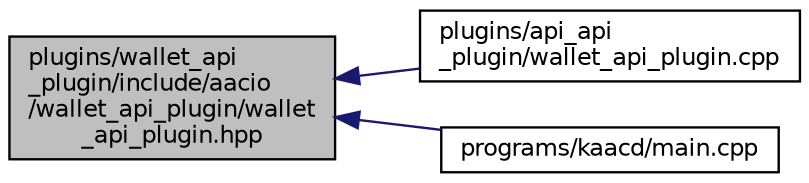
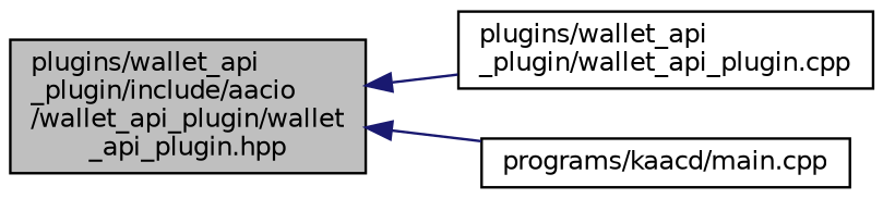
  digraph {
    rankdir=LR
    node [color=black fillcolor=white fontname=Helvetica fontsize=10 shape=record style=filled]
    edge [color=midnightblue dir=back fontname=Helvetica fontsize=10 labelfontname=Helvetica labelfontsize=10 style=solid]
    n1 [fillcolor=grey75 fontcolor=black height=0.2 label="plugins/wallet_api\l_plugin/include/aacio\l/wallet_api_plugin/wallet\l_api_plugin.hpp" width=0.4]
-   n2 [height=0.2 label="plugins/api_api\l_plugin/wallet_api_plugin.cpp" width=0.4]
+   n2 [height=0.2 label="plugins/wallet_api\l_plugin/wallet_api_plugin.cpp" width=0.4]
    n3 [height=0.2 label="programs/kaacd/main.cpp" width=0.4]
    n1 -> n2
    n1 -> n3
  }
